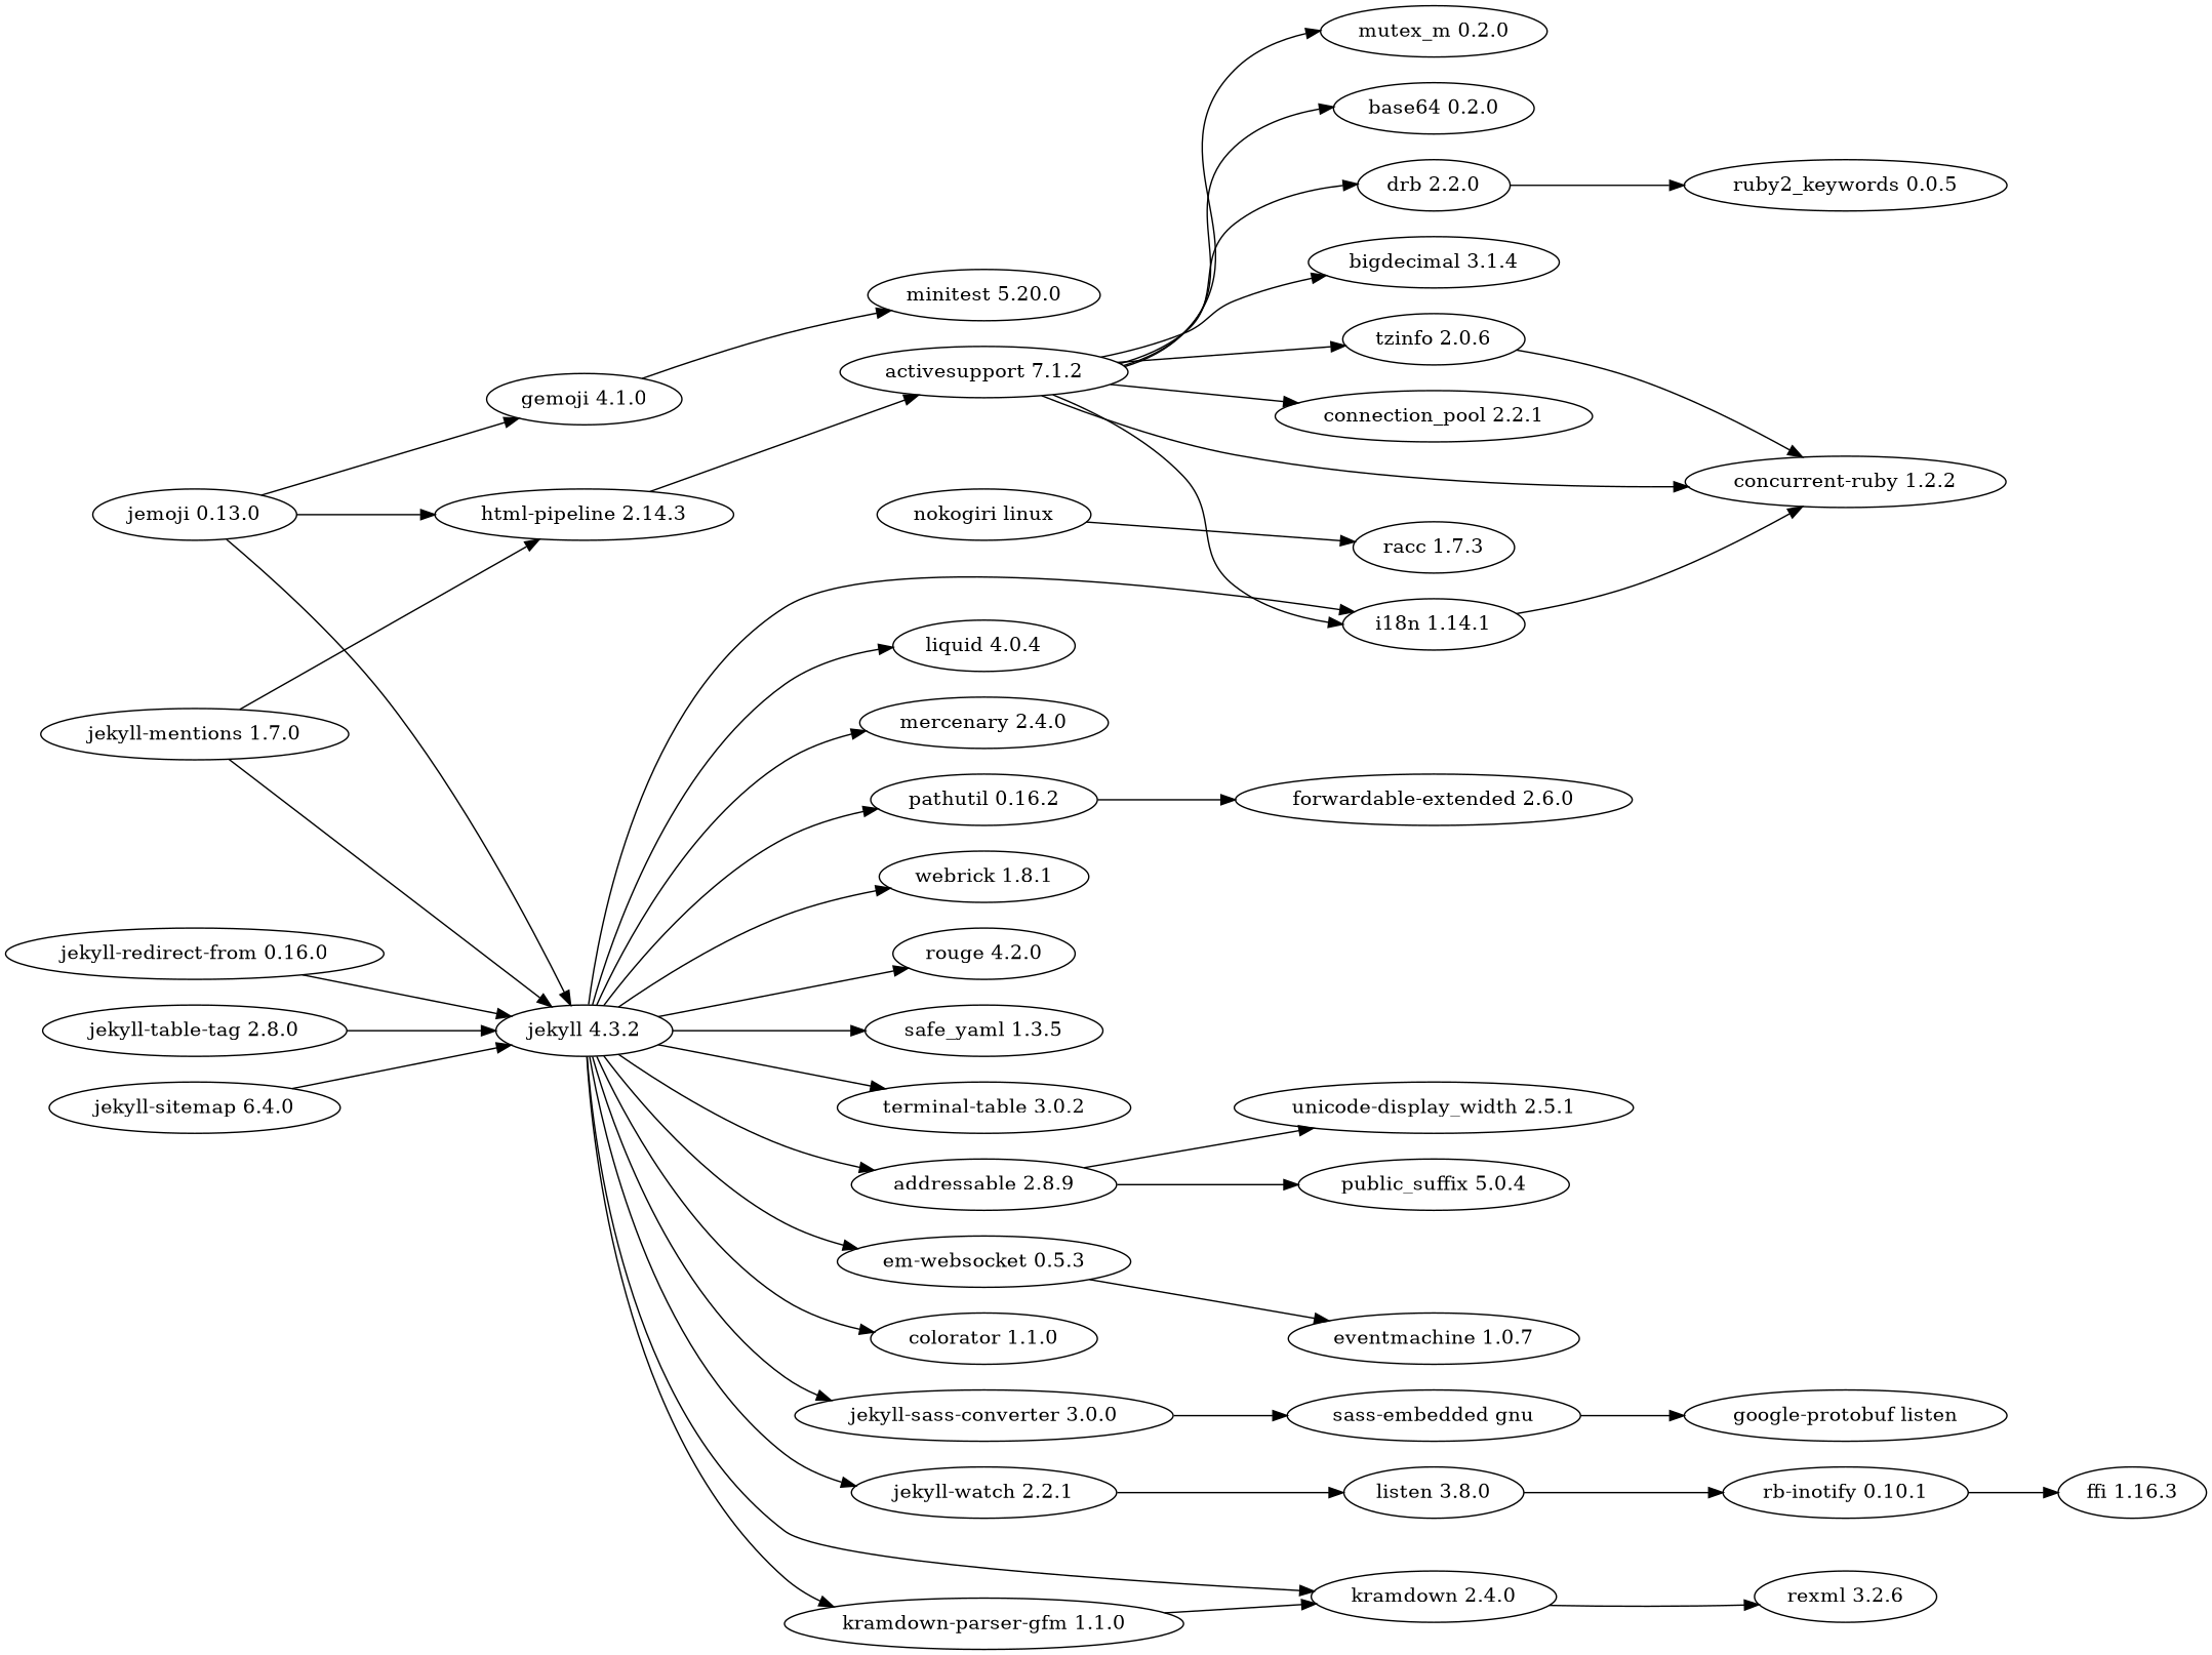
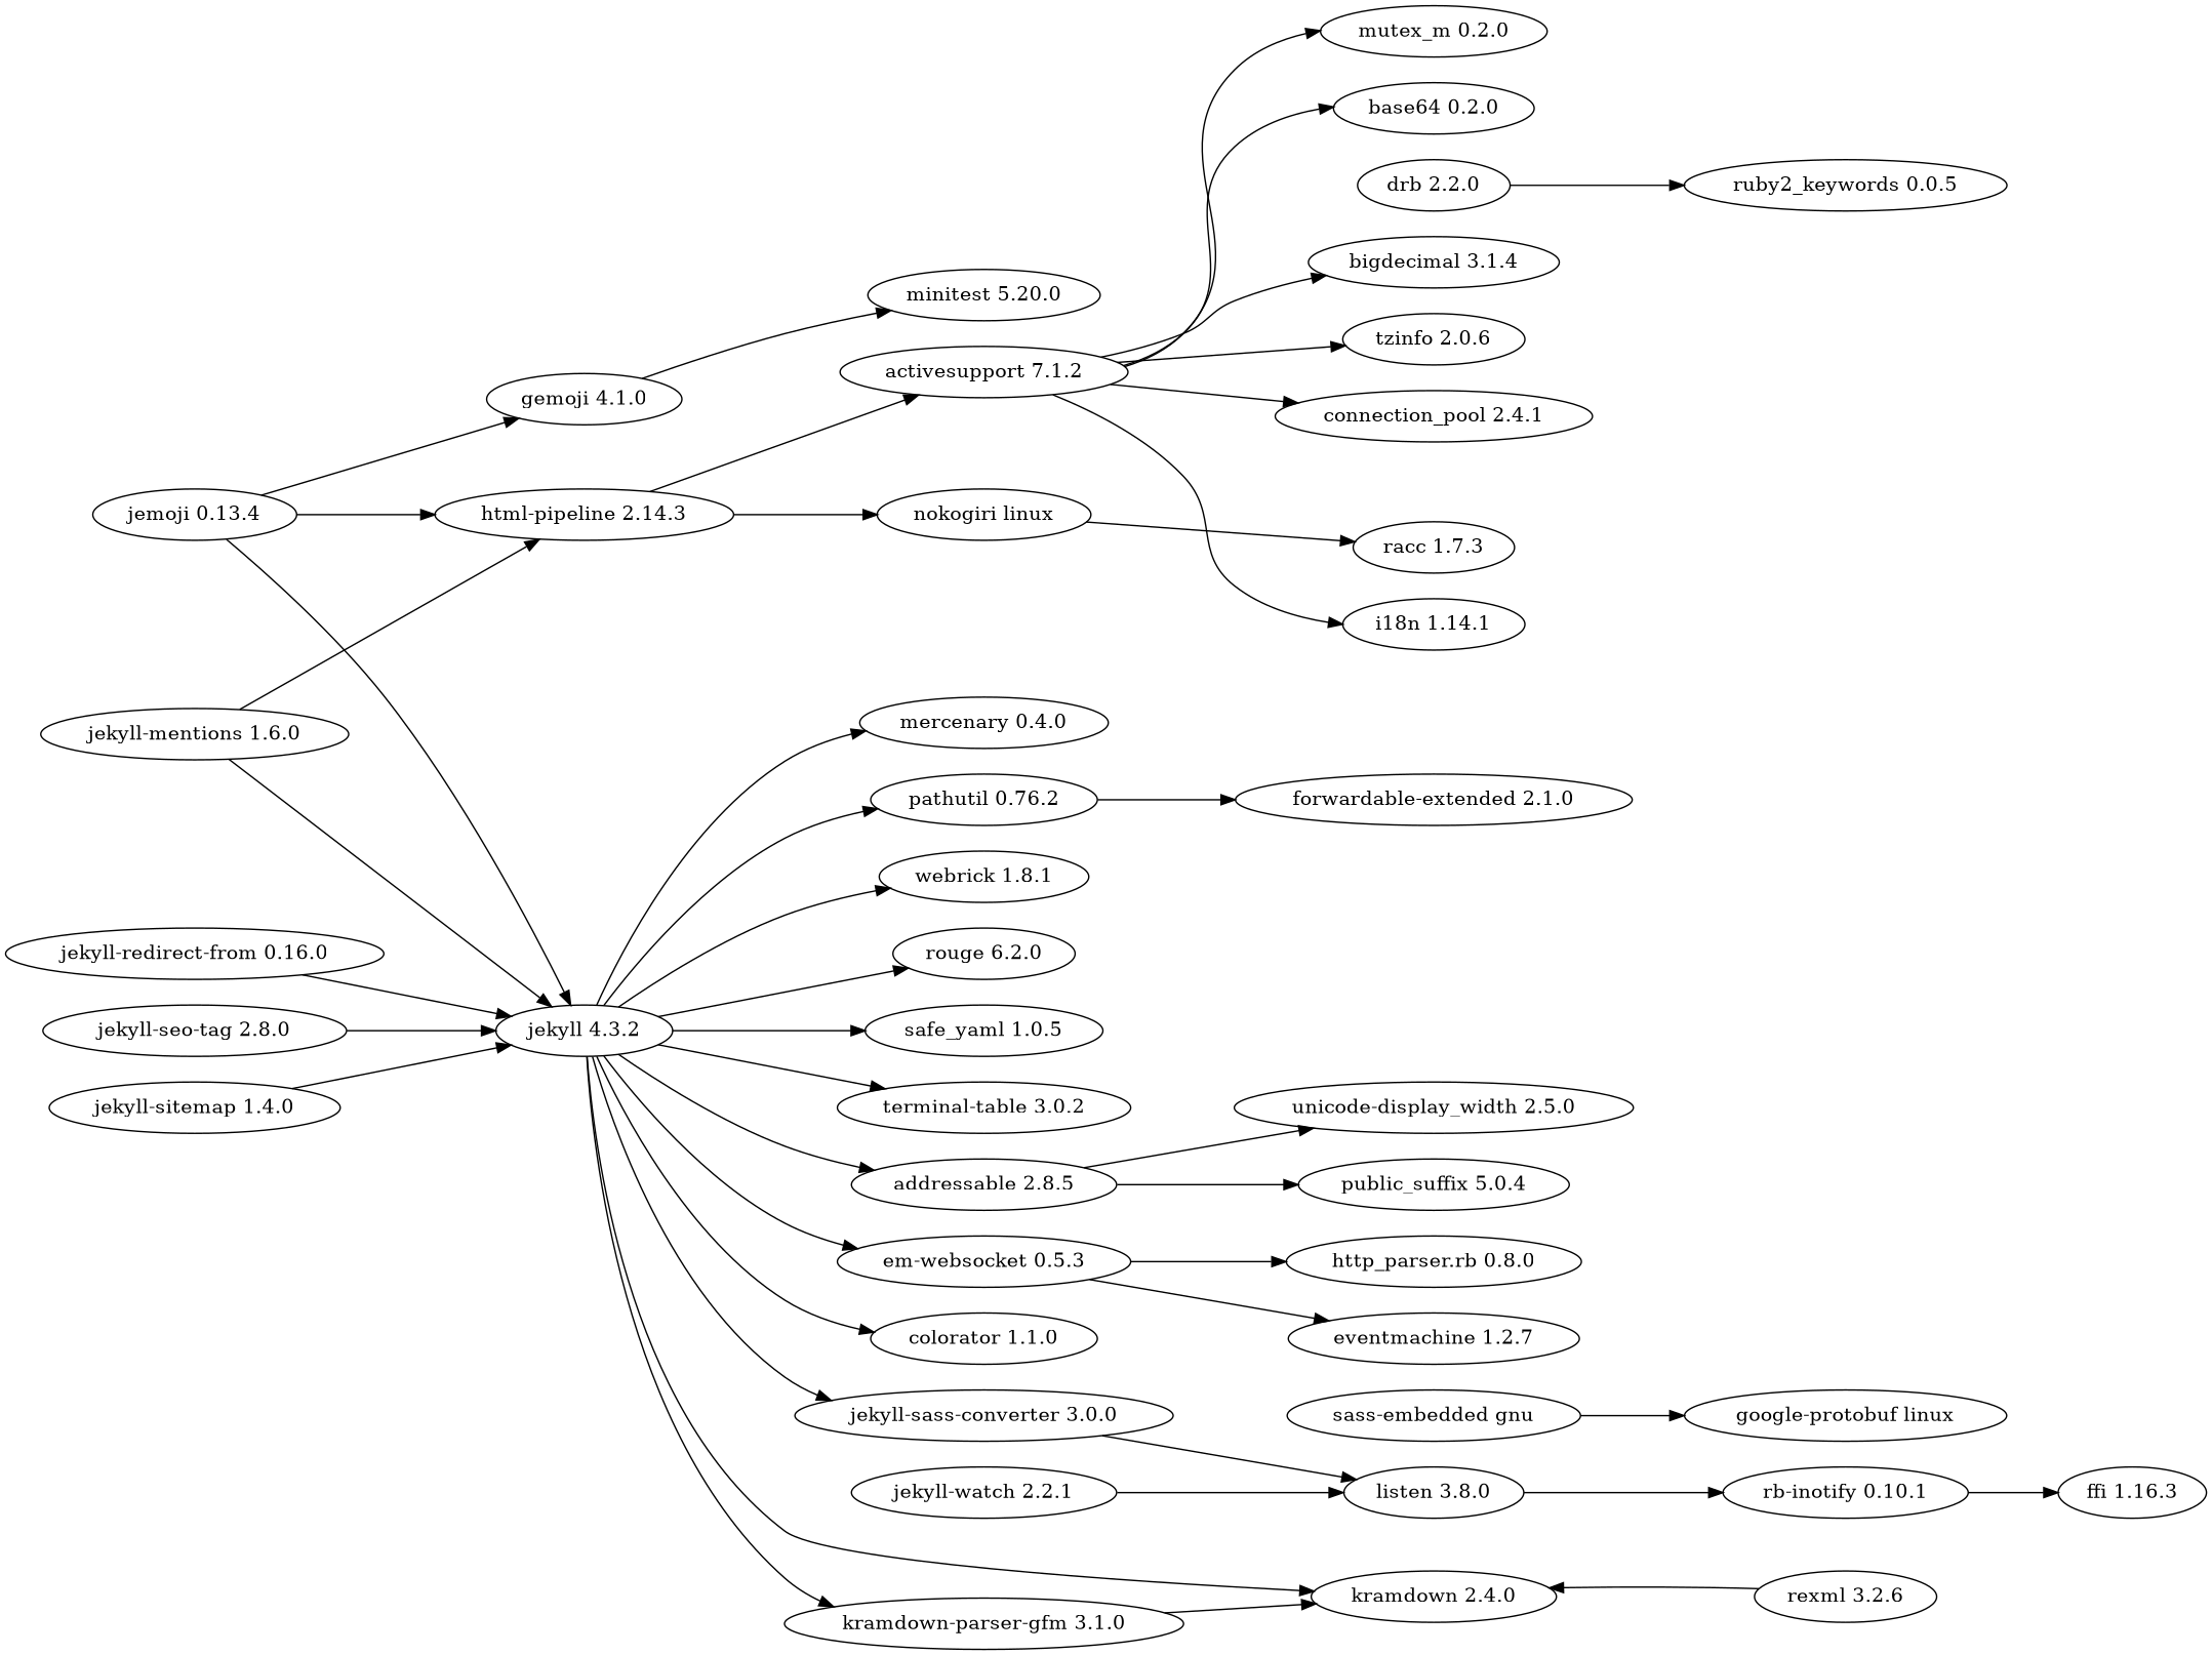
  digraph {
    rankdir=LR
    "activesupport 7.1.2"
    "base64 0.2.0"
    "bigdecimal 3.1.4"
-   "concurrent-ruby 1.2.2"
-   "connection_pool 2.4.1" [label="connection_pool 2.2.1"]
+   "connection_pool 2.4.1"
    "drb 2.2.0"
    "i18n 1.14.1"
    "mutex_m 0.2.0"
    "tzinfo 2.0.6"
    "ruby2_keywords 0.0.5"
-   "addressable 2.8.5" [label="addressable 2.8.9"]
+   "addressable 2.8.5"
    "public_suffix 5.0.4"
-   "unicode-display_width 2.5.0" [label="unicode-display_width 2.5.1"]
+   "unicode-display_width 2.5.0"
    "em-websocket 0.5.3"
-   "eventmachine 1.2.7" [label="eventmachine 1.0.7"]
+   "eventmachine 1.2.7"
+   "http_parser.rb 0.8.0"
    "html-pipeline 2.14.3"
    "nokogiri linux"
    "racc 1.7.3"
    "jekyll 4.3.2"
    "colorator 1.1.0"
    "jekyll-sass-converter 3.0.0"
    "jekyll-watch 2.2.1"
    "kramdown 2.4.0"
-   "kramdown-parser-gfm 1.1.0"
-   "liquid 4.0.4"
-   "mercenary 0.4.0" [label="mercenary 2.4.0"]
-   "pathutil 0.16.2"
-   "rouge 4.2.0"
-   "safe_yaml 1.0.5" [label="safe_yaml 1.3.5"]
+   "kramdown-parser-gfm 1.1.0" [label="kramdown-parser-gfm 3.1.0"]
+   "mercenary 0.4.0"
+   "pathutil 0.16.2" [label="pathutil 0.76.2"]
+   "rouge 4.2.0" [label="rouge 6.2.0"]
+   "safe_yaml 1.0.5"
    "terminal-table 3.0.2"
    "webrick 1.8.1"
    "sass-embedded gnu"
    "listen 3.8.0"
    "rexml 3.2.6"
-   "forwardable-extended 2.6.0"
-   "google-protobuf linux" [label="google-protobuf listen"]
+   "forwardable-extended 2.6.0" [label="forwardable-extended 2.1.0"]
+   "google-protobuf linux"
    "rb-inotify 0.10.1"
-   "jekyll-mentions 1.6.0" [label="jekyll-mentions 1.7.0"]
+   "jekyll-mentions 1.6.0"
    "jekyll-redirect-from 0.16.0"
-   "jekyll-seo-tag 2.8.0" [label="jekyll-table-tag 2.8.0"]
-   "jekyll-sitemap 1.4.0" [label="jekyll-sitemap 6.4.0"]
+   "jekyll-seo-tag 2.8.0"
+   "jekyll-sitemap 1.4.0"
    "ffi 1.16.3"
-   "jemoji 0.13.0"
+   "jemoji 0.13.0" [label="jemoji 0.13.4"]
    "gemoji 4.1.0"
    "minitest 5.20.0"
    "activesupport 7.1.2" -> "base64 0.2.0"
    "activesupport 7.1.2" -> "bigdecimal 3.1.4"
-   "activesupport 7.1.2" -> "concurrent-ruby 1.2.2"
    "activesupport 7.1.2" -> "connection_pool 2.4.1"
-   "activesupport 7.1.2" -> "drb 2.2.0"
    "activesupport 7.1.2" -> "i18n 1.14.1"
    "activesupport 7.1.2" -> "mutex_m 0.2.0"
    "activesupport 7.1.2" -> "tzinfo 2.0.6"
    "drb 2.2.0" -> "ruby2_keywords 0.0.5"
-   "i18n 1.14.1" -> "concurrent-ruby 1.2.2"
-   "tzinfo 2.0.6" -> "concurrent-ruby 1.2.2"
    "addressable 2.8.5" -> "public_suffix 5.0.4"
    "addressable 2.8.5" -> "unicode-display_width 2.5.0"
    "em-websocket 0.5.3" -> "eventmachine 1.2.7"
+   "em-websocket 0.5.3" -> "http_parser.rb 0.8.0"
    "html-pipeline 2.14.3" -> "activesupport 7.1.2"
+   "html-pipeline 2.14.3" -> "nokogiri linux"
    "nokogiri linux" -> "racc 1.7.3"
-   "jekyll 4.3.2" -> "i18n 1.14.1"
    "jekyll 4.3.2" -> "addressable 2.8.5"
    "jekyll 4.3.2" -> "em-websocket 0.5.3"
    "jekyll 4.3.2" -> "colorator 1.1.0"
    "jekyll 4.3.2" -> "jekyll-sass-converter 3.0.0"
-   "jekyll 4.3.2" -> "jekyll-watch 2.2.1"
    "jekyll 4.3.2" -> "kramdown 2.4.0"
    "jekyll 4.3.2" -> "kramdown-parser-gfm 1.1.0"
-   "jekyll 4.3.2" -> "liquid 4.0.4"
    "jekyll 4.3.2" -> "mercenary 0.4.0"
    "jekyll 4.3.2" -> "pathutil 0.16.2"
    "jekyll 4.3.2" -> "rouge 4.2.0"
    "jekyll 4.3.2" -> "safe_yaml 1.0.5"
    "jekyll 4.3.2" -> "terminal-table 3.0.2"
    "jekyll 4.3.2" -> "webrick 1.8.1"
-   "jekyll-sass-converter 3.0.0" -> "sass-embedded gnu"
+   "jekyll-sass-converter 3.0.0" -> "listen 3.8.0"
    "jekyll-watch 2.2.1" -> "listen 3.8.0"
-   "kramdown 2.4.0" -> "rexml 3.2.6"
+   "rexml 3.2.6" -> "kramdown 2.4.0"
    "kramdown-parser-gfm 1.1.0" -> "kramdown 2.4.0"
    "pathutil 0.16.2" -> "forwardable-extended 2.6.0"
    "sass-embedded gnu" -> "google-protobuf linux"
    "listen 3.8.0" -> "rb-inotify 0.10.1"
    "rb-inotify 0.10.1" -> "ffi 1.16.3"
    "jekyll-mentions 1.6.0" -> "html-pipeline 2.14.3"
    "jekyll-mentions 1.6.0" -> "jekyll 4.3.2"
    "jekyll-redirect-from 0.16.0" -> "jekyll 4.3.2"
    "jekyll-seo-tag 2.8.0" -> "jekyll 4.3.2"
    "jekyll-sitemap 1.4.0" -> "jekyll 4.3.2"
    "jemoji 0.13.0" -> "html-pipeline 2.14.3"
    "jemoji 0.13.0" -> "jekyll 4.3.2"
    "jemoji 0.13.0" -> "gemoji 4.1.0"
    "gemoji 4.1.0" -> "minitest 5.20.0"
  }
